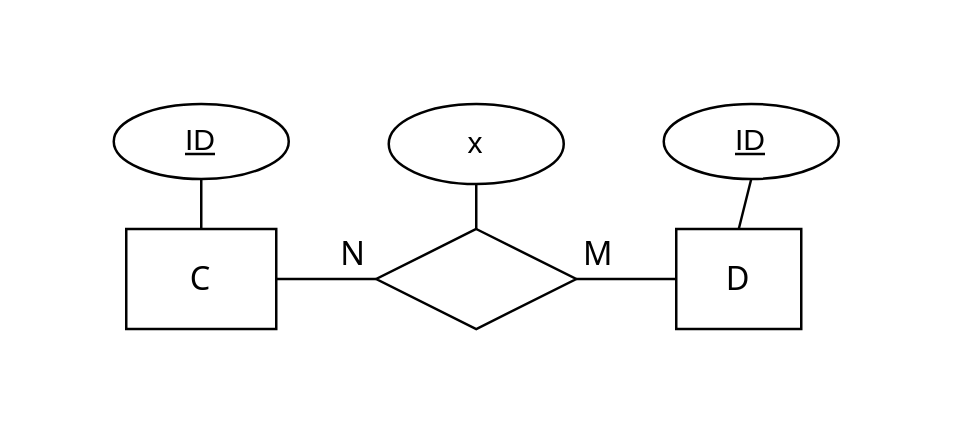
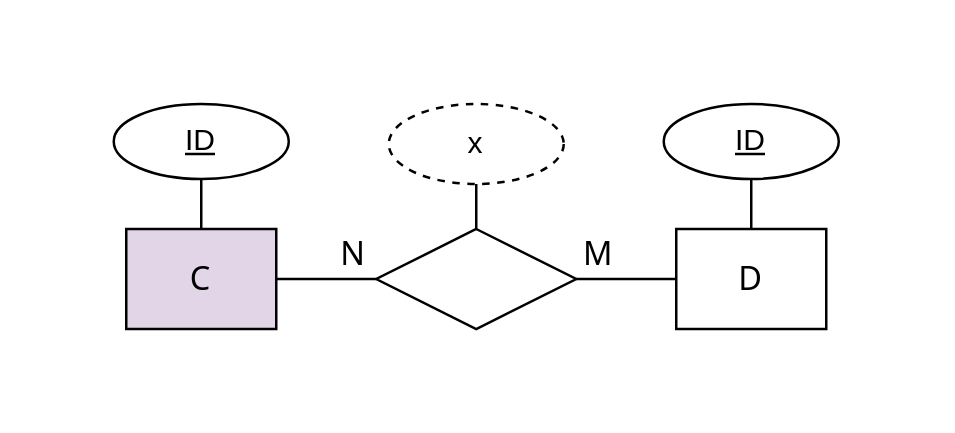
  <mxCell id="0" />
  <mxCell id="1" parent="0" />
  <mxCell id="2" value="" style="rounded=0;whiteSpace=wrap;html=1;fontFamily=Noto Sans;fontSource=https%3A%2F%2Ffonts.googleapis.com%2Fcss%3Ffamily%3DNoto%2BSans;strokeColor=none;fillColor=none;" parent="1" vertex="1"><mxGeometry x="65" y="131" width="30" height="20" as="geometry" /></mxCell>
  <mxCell id="3" value="" style="rounded=0;whiteSpace=wrap;html=1;fontFamily=Noto Sans;fontSource=https%3A%2F%2Ffonts.googleapis.com%2Fcss%3Ffamily%3DNoto%2BSans;strokeColor=none;fillColor=none;" parent="1" vertex="1"><mxGeometry x="65" y="20" width="30" height="20" as="geometry" /></mxCell>
- <mxCell id="4" value="C" style="whiteSpace=wrap;html=1;align=center;fontSize=13;fontFamily=Noto Sans;fontSource=https%3A%2F%2Ffonts.googleapis.com%2Fcss%3Ffamily%3DNoto%2BSans;" parent="1" vertex="1"><mxGeometry x="50" y="91" width="60" height="40" as="geometry" /></mxCell>
+ <mxCell id="4" value="C" style="whiteSpace=wrap;html=1;align=center;fontSize=13;fontFamily=Noto Sans;fontSource=https%3A%2F%2Ffonts.googleapis.com%2Fcss%3Ffamily%3DNoto%2BSans;fillColor=#e1d5e7;" parent="1" vertex="1"><mxGeometry x="50" y="91" width="60" height="40" as="geometry" /></mxCell>
  <mxCell id="5" value="" style="shape=rhombus;perimeter=rhombusPerimeter;whiteSpace=wrap;html=1;align=center;fontSize=13;fontFamily=Noto Sans;fontSource=https%3A%2F%2Ffonts.googleapis.com%2Fcss%3Ffamily%3DNoto%2BSans;" parent="1" vertex="1"><mxGeometry x="150" y="91" width="80" height="40" as="geometry" /></mxCell>
- <mxCell id="6" value="D" style="whiteSpace=wrap;html=1;align=center;fontSize=13;fontFamily=Noto Sans;fontSource=https%3A%2F%2Ffonts.googleapis.com%2Fcss%3Ffamily%3DNoto%2BSans;" parent="1" vertex="1"><mxGeometry x="270" y="91" width="50" height="40" as="geometry" /></mxCell>
+ <mxCell id="6" value="D" style="whiteSpace=wrap;html=1;align=center;fontSize=13;fontFamily=Noto Sans;fontSource=https%3A%2F%2Ffonts.googleapis.com%2Fcss%3Ffamily%3DNoto%2BSans;" parent="1" vertex="1"><mxGeometry x="270" y="91" width="60" height="40" as="geometry" /></mxCell>
  <mxCell id="7" value="" style="endArrow=none;html=1;rounded=0;exitX=1;exitY=0.5;exitDx=0;exitDy=0;entryX=0;entryY=0.5;entryDx=0;entryDy=0;fontSize=13;fontFamily=Noto Sans;fontSource=https%3A%2F%2Ffonts.googleapis.com%2Fcss%3Ffamily%3DNoto%2BSans;" parent="1" source="4" target="5" edge="1"><mxGeometry relative="1" as="geometry"><mxPoint x="200" y="261" as="sourcePoint" /><mxPoint x="200" y="336" as="targetPoint" /></mxGeometry></mxCell>
  <mxCell id="8" value="N" style="resizable=0;html=1;align=right;verticalAlign=bottom;fontSize=13;fontFamily=Noto Sans;fontSource=https%3A%2F%2Ffonts.googleapis.com%2Fcss%3Ffamily%3DNoto%2BSans;" parent="7" connectable="0" vertex="1"><mxGeometry x="1" relative="1" as="geometry"><mxPoint x="-4" as="offset" /></mxGeometry></mxCell>
  <mxCell id="9" value="" style="endArrow=none;html=1;rounded=0;exitX=0;exitY=0.5;exitDx=0;exitDy=0;entryX=1;entryY=0.5;entryDx=0;entryDy=0;fontSize=13;fontFamily=Noto Sans;fontSource=https%3A%2F%2Ffonts.googleapis.com%2Fcss%3Ffamily%3DNoto%2BSans;" parent="1" source="6" target="5" edge="1"><mxGeometry relative="1" as="geometry"><mxPoint x="120" y="121" as="sourcePoint" /><mxPoint x="160" y="121" as="targetPoint" /></mxGeometry></mxCell>
  <mxCell id="10" value="M" style="resizable=0;html=1;align=right;verticalAlign=bottom;fontSize=13;fontFamily=Noto Sans;fontSource=https%3A%2F%2Ffonts.googleapis.com%2Fcss%3Ffamily%3DNoto%2BSans;" parent="9" connectable="0" vertex="1"><mxGeometry x="1" relative="1" as="geometry"><mxPoint x="15" as="offset" /></mxGeometry></mxCell>
  <mxCell id="11" value="" style="rounded=0;whiteSpace=wrap;html=1;fontFamily=Noto Sans;fontSource=https%3A%2F%2Ffonts.googleapis.com%2Fcss%3Ffamily%3DNoto%2BSans;strokeColor=none;fillColor=none;" parent="1" vertex="1"><mxGeometry x="20" y="101" width="30" height="20" as="geometry" /></mxCell>
  <mxCell id="12" value="" style="rounded=0;whiteSpace=wrap;html=1;fontFamily=Noto Sans;fontSource=https%3A%2F%2Ffonts.googleapis.com%2Fcss%3Ffamily%3DNoto%2BSans;strokeColor=none;fillColor=none;" parent="1" vertex="1"><mxGeometry x="330" y="101" width="30" height="20" as="geometry" /></mxCell>
  <mxCell id="13" value="ID" style="ellipse;whiteSpace=wrap;html=1;align=center;fontStyle=4;" parent="1" vertex="1"><mxGeometry x="45" y="41" width="70" height="30" as="geometry" /></mxCell>
  <mxCell id="14" value="ID" style="ellipse;whiteSpace=wrap;html=1;align=center;fontStyle=4;" parent="1" vertex="1"><mxGeometry x="265" y="41" width="70" height="30" as="geometry" /></mxCell>
  <mxCell id="15" value="" style="endArrow=none;html=1;rounded=0;entryX=0.5;entryY=1;entryDx=0;entryDy=0;" parent="1" source="4" target="13" edge="1"><mxGeometry width="50" height="50" relative="1" as="geometry"><mxPoint x="350" y="403" as="sourcePoint" /><mxPoint x="400" y="353" as="targetPoint" /></mxGeometry></mxCell>
  <mxCell id="16" value="" style="endArrow=none;html=1;rounded=0;entryX=0.5;entryY=1;entryDx=0;entryDy=0;exitX=0.5;exitY=0;exitDx=0;exitDy=0;" parent="1" source="6" target="14" edge="1"><mxGeometry width="50" height="50" relative="1" as="geometry"><mxPoint x="90" y="101" as="sourcePoint" /><mxPoint x="90" y="81" as="targetPoint" /></mxGeometry></mxCell>
- <mxCell id="17" value="x" style="ellipse;whiteSpace=wrap;html=1;align=center;" vertex="1" parent="1"><mxGeometry x="155" y="41" width="70" height="32" as="geometry" /></mxCell>
+ <mxCell id="17" value="x" style="ellipse;whiteSpace=wrap;html=1;align=center;dashed=1;" vertex="1" parent="1"><mxGeometry x="155" y="41" width="70" height="32" as="geometry" /></mxCell>
  <mxCell id="18" value="" style="endArrow=none;html=1;rounded=0;entryX=0.5;entryY=1;entryDx=0;entryDy=0;exitX=0.5;exitY=0;exitDx=0;exitDy=0;" edge="1" parent="1" source="5" target="17"><mxGeometry width="50" height="50" relative="1" as="geometry"><mxPoint x="90" y="101" as="sourcePoint" /><mxPoint x="90" y="81" as="targetPoint" /></mxGeometry></mxCell>
